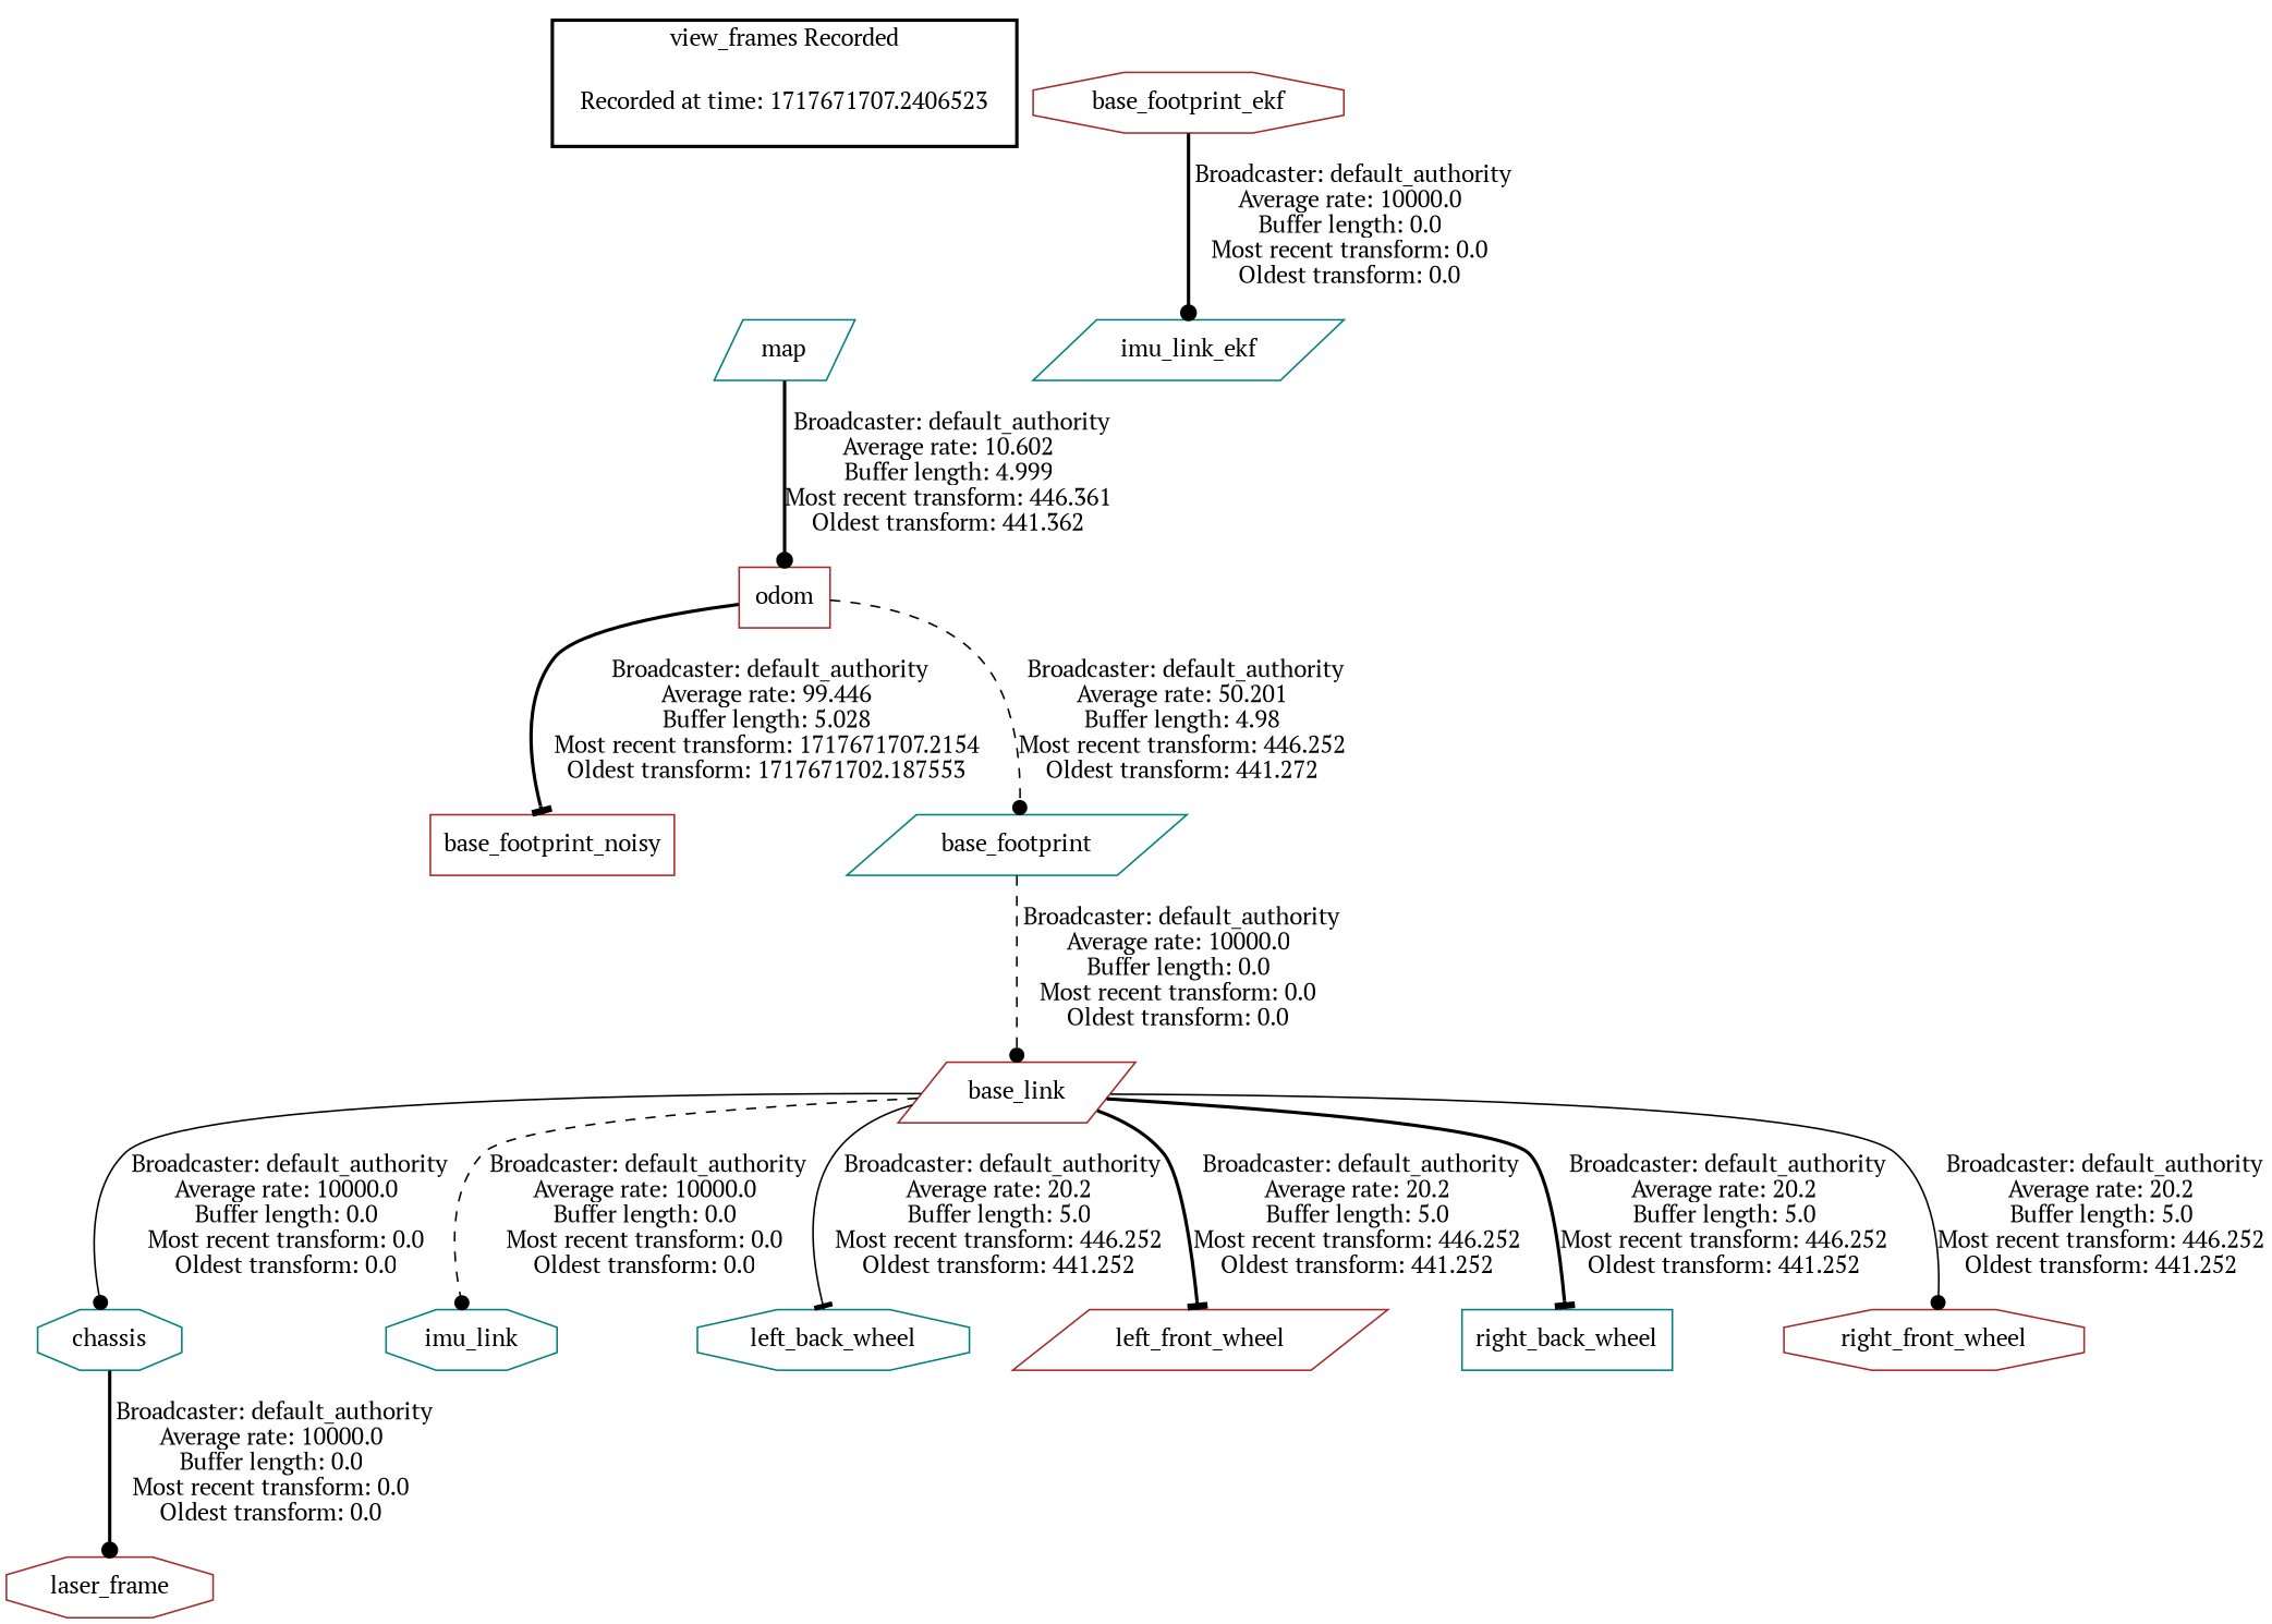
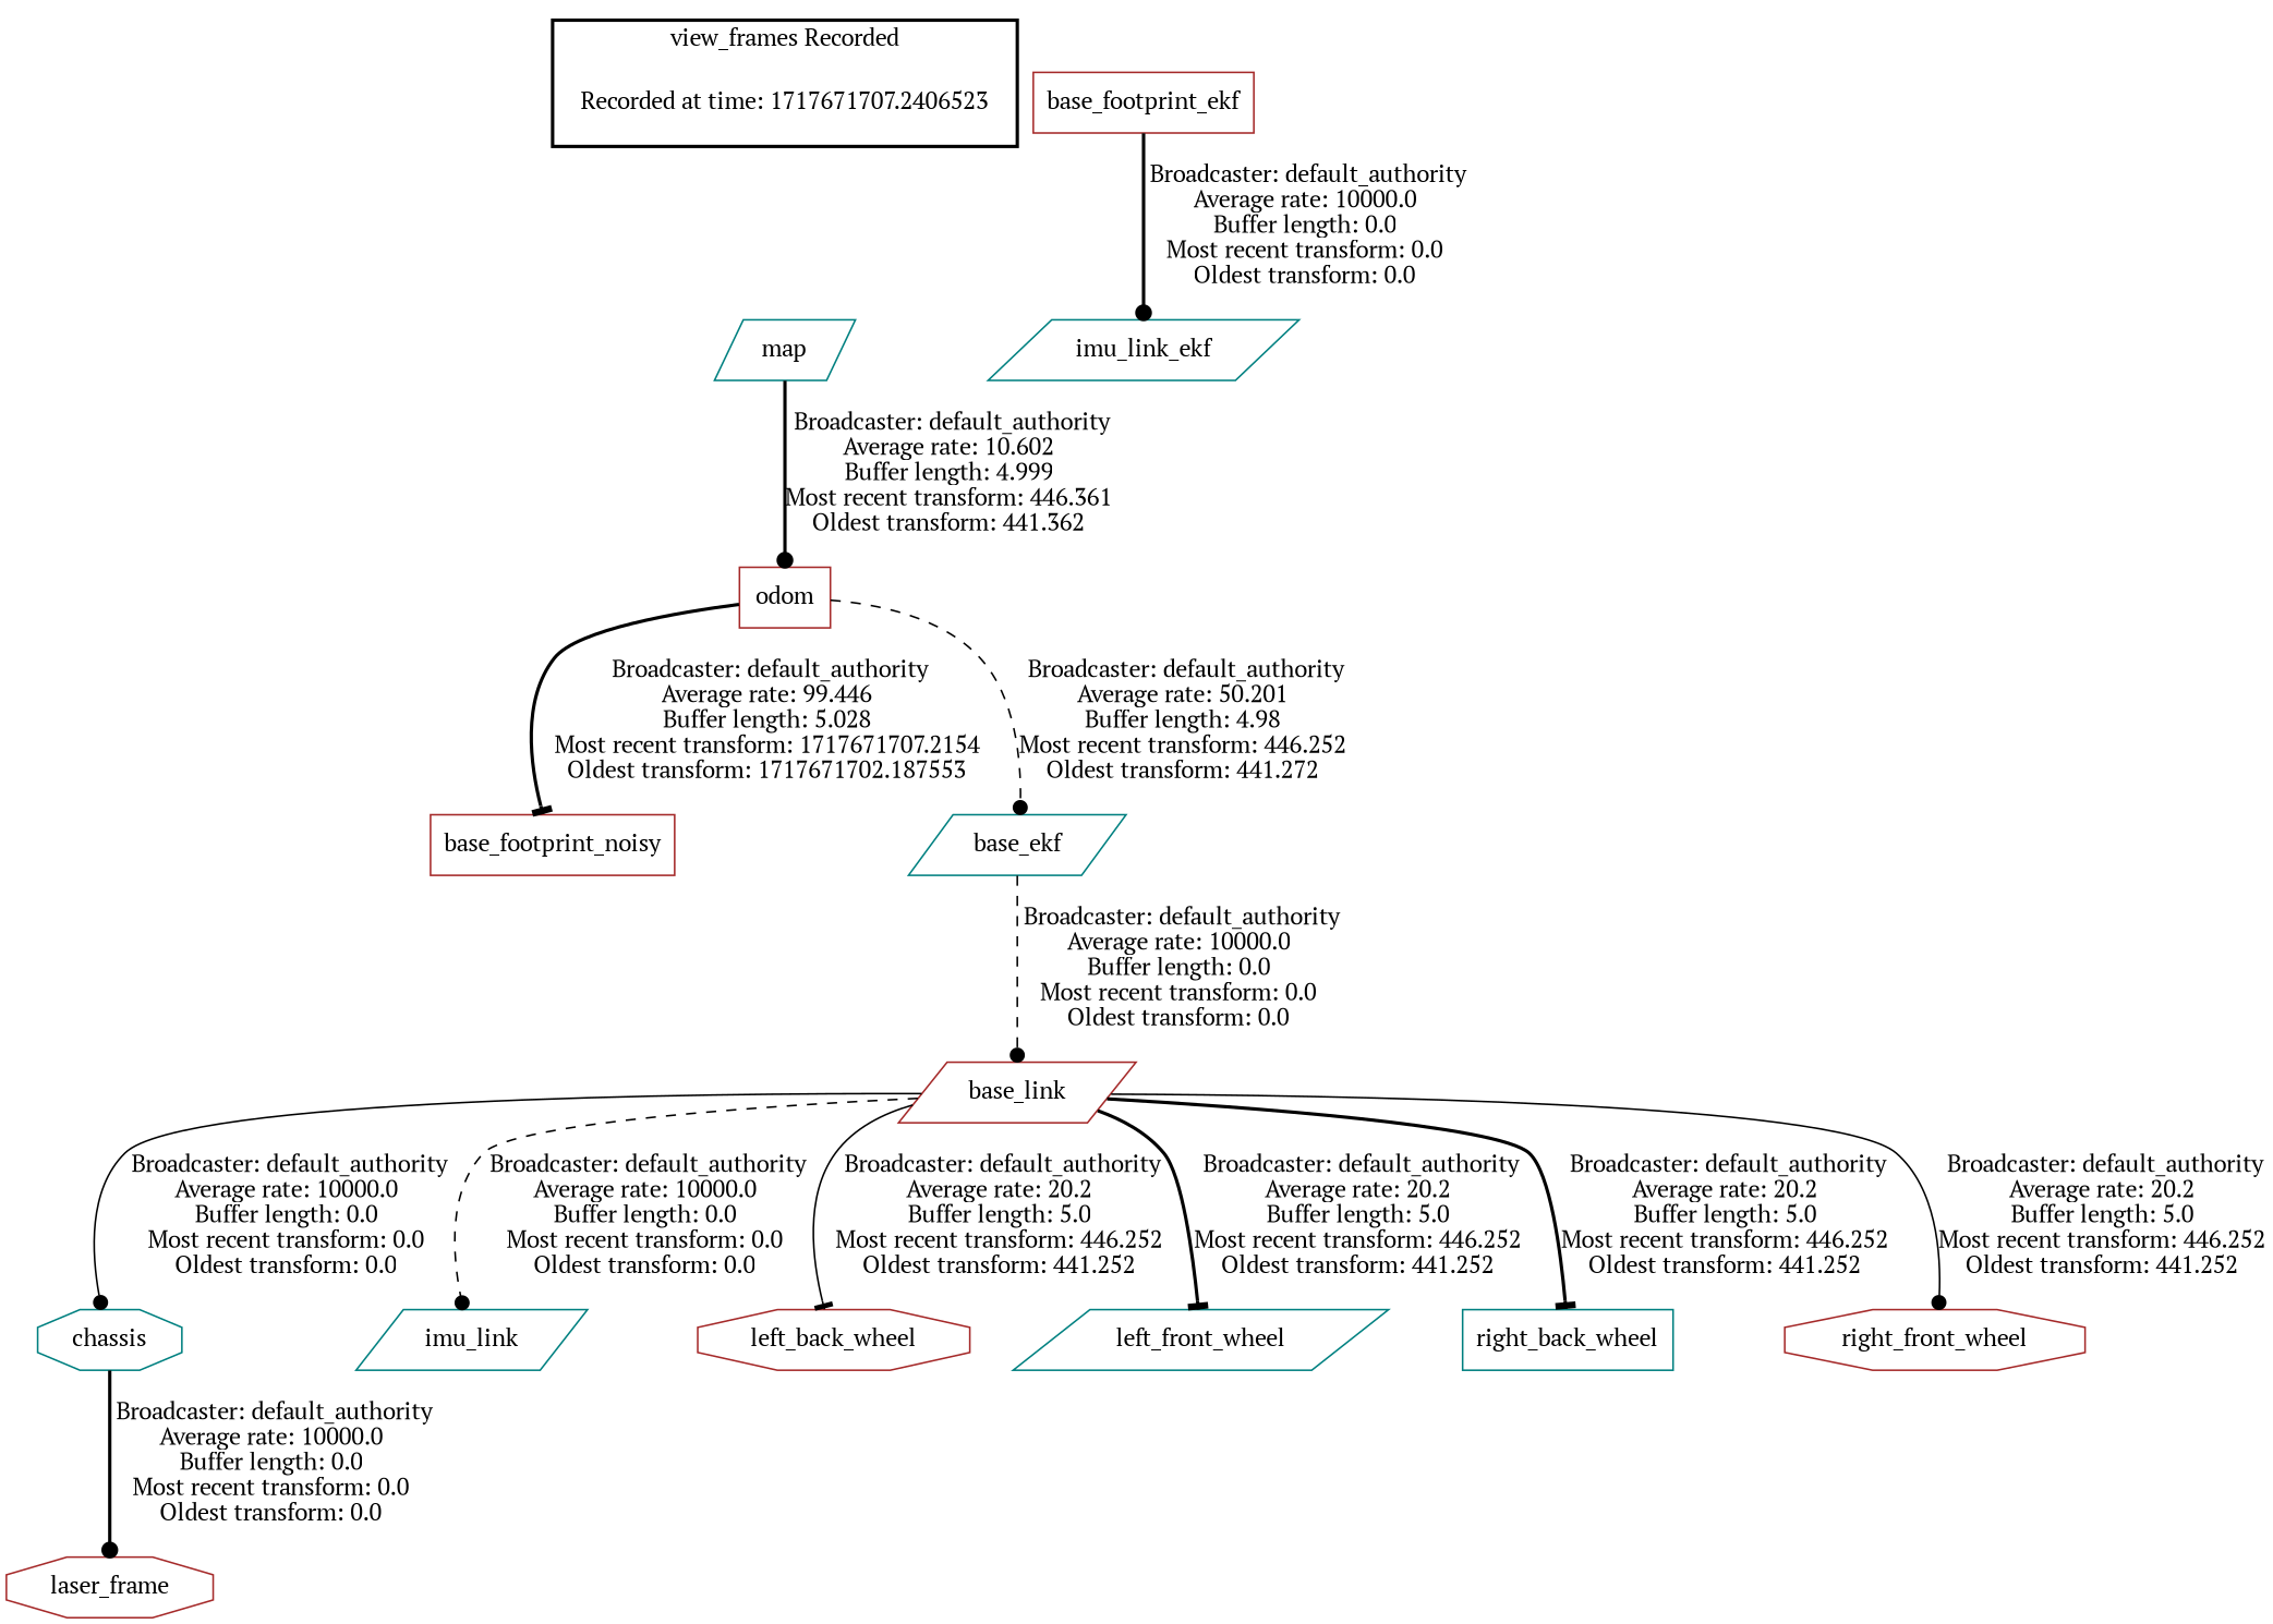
  digraph {
    fontname="PT Serif"
    node [color=brown fontname="PT Serif" shape=parallelogram]
    edge [fontname="PT Serif" style=bold arrowhead=dot]
    "Recorded at time: 1717671707.2406523" [color=teal shape=plaintext]
    map [color=teal]
    odom [shape=box]
    base_footprint_noisy [shape=box]
-   base_footprint [color=teal]
-   base_footprint_ekf [shape=octagon]
+   base_footprint [color=teal label=base_ekf]
+   base_footprint_ekf [shape=box]
    imu_link_ekf [color=teal]
    base_link
    chassis [color=teal shape=octagon]
-   imu_link [color=teal shape=octagon]
-   left_back_wheel [color=teal shape=octagon]
-   left_front_wheel
+   imu_link [color=teal]
+   left_back_wheel [shape=octagon]
+   left_front_wheel [color=teal]
    right_back_wheel [color=teal shape=box]
    right_front_wheel [shape=octagon]
    laser_frame [shape=octagon]
    subgraph cluster_1 {
      color=black
      label="view_frames Recorded"
      style=bold
      "Recorded at time: 1717671707.2406523"
    }
    "Recorded at time: 1717671707.2406523" -> map [style=invis arrowhead=""]
    map -> odom [label=" Broadcaster: default_authority\nAverage rate: 10.602\nBuffer length: 4.999\nMost recent transform: 446.361\nOldest transform: 441.362\n"]
    odom -> base_footprint_noisy [arrowhead=tee label=" Broadcaster: default_authority\nAverage rate: 99.446\nBuffer length: 5.028\nMost recent transform: 1717671707.2154\nOldest transform: 1717671702.187553\n"]
    odom -> base_footprint [label=" Broadcaster: default_authority\nAverage rate: 50.201\nBuffer length: 4.98\nMost recent transform: 446.252\nOldest transform: 441.272\n" style=dashed]
    base_footprint -> base_link [label=" Broadcaster: default_authority\nAverage rate: 10000.0\nBuffer length: 0.0\nMost recent transform: 0.0\nOldest transform: 0.0\n" style=dashed]
    base_footprint_ekf -> imu_link_ekf [label=" Broadcaster: default_authority\nAverage rate: 10000.0\nBuffer length: 0.0\nMost recent transform: 0.0\nOldest transform: 0.0\n"]
    base_link -> chassis [label=" Broadcaster: default_authority\nAverage rate: 10000.0\nBuffer length: 0.0\nMost recent transform: 0.0\nOldest transform: 0.0\n" style=solid]
    base_link -> imu_link [label=" Broadcaster: default_authority\nAverage rate: 10000.0\nBuffer length: 0.0\nMost recent transform: 0.0\nOldest transform: 0.0\n" style=dashed]
    base_link -> left_back_wheel [arrowhead=tee label=" Broadcaster: default_authority\nAverage rate: 20.2\nBuffer length: 5.0\nMost recent transform: 446.252\nOldest transform: 441.252\n" style=solid]
    base_link -> left_front_wheel [arrowhead=tee label=" Broadcaster: default_authority\nAverage rate: 20.2\nBuffer length: 5.0\nMost recent transform: 446.252\nOldest transform: 441.252\n"]
    base_link -> right_back_wheel [arrowhead=tee label=" Broadcaster: default_authority\nAverage rate: 20.2\nBuffer length: 5.0\nMost recent transform: 446.252\nOldest transform: 441.252\n"]
    base_link -> right_front_wheel [label=" Broadcaster: default_authority\nAverage rate: 20.2\nBuffer length: 5.0\nMost recent transform: 446.252\nOldest transform: 441.252\n" style=solid]
    chassis -> laser_frame [label=" Broadcaster: default_authority\nAverage rate: 10000.0\nBuffer length: 0.0\nMost recent transform: 0.0\nOldest transform: 0.0\n"]
  }
